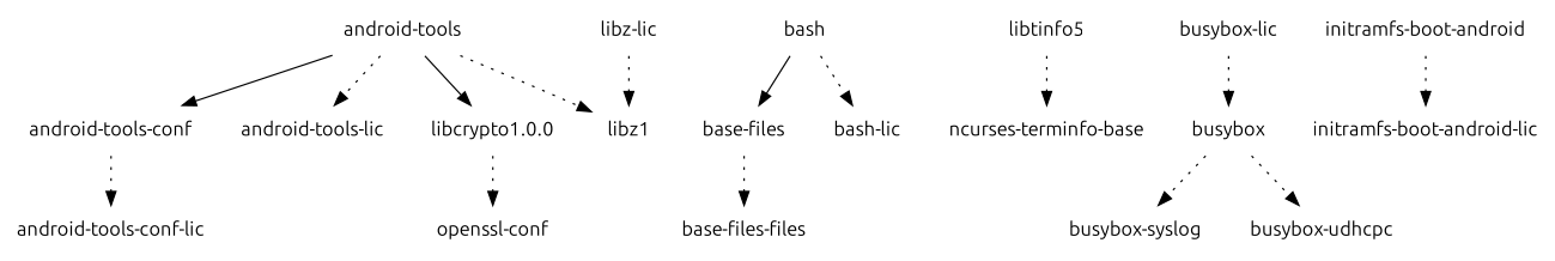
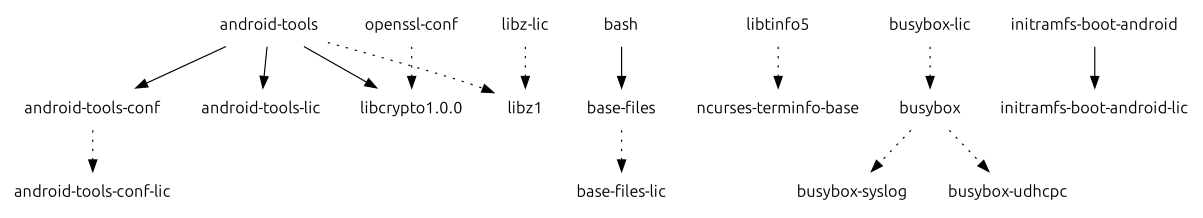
  digraph {
    fontname=Ubuntu
    node [fontname=Ubuntu shape=plaintext]
    edge [fontname=Ubuntu style=dotted]
    "android-tools"
    "android-tools-conf"
    "android-tools-lic"
    "libcrypto1.0.0"
    libz1
    "android-tools-conf-lic"
    "openssl-conf"
    "libz-lic"
    "base-files"
-   "base-files-lic" [label="base-files-files"]
+   "base-files-lic"
    bash
-   "bash-lic"
    libtinfo5
    "ncurses-terminfo-base"
    busybox
    "busybox-syslog"
    "busybox-udhcpc"
    "busybox-lic"
    "initramfs-boot-android"
    "initramfs-boot-android-lic"
    "android-tools" -> "android-tools-conf" [style=""]
-   "android-tools" -> "android-tools-lic"
+   "android-tools" -> "android-tools-lic" [style=solid]
    "android-tools" -> "libcrypto1.0.0" [style=""]
    "android-tools" -> libz1
    "android-tools-conf" -> "android-tools-conf-lic"
-   "libcrypto1.0.0" -> "openssl-conf"
+   "openssl-conf" -> "libcrypto1.0.0"
    "libz-lic" -> libz1
    "base-files" -> "base-files-lic"
    bash -> "base-files" [style=""]
-   bash -> "bash-lic"
    libtinfo5 -> "ncurses-terminfo-base"
    busybox -> "busybox-syslog"
    busybox -> "busybox-udhcpc"
    "busybox-lic" -> busybox
-   "initramfs-boot-android" -> "initramfs-boot-android-lic"
+   "initramfs-boot-android" -> "initramfs-boot-android-lic" [style=solid]
  }
